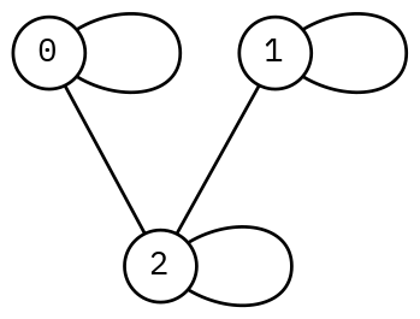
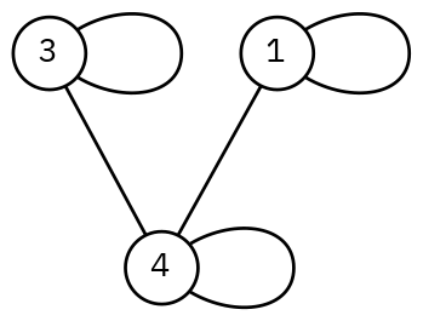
  graph {
    fontname="IBM Plex Mono"
    nodesep=0.4
    ranksep=0.6
    splines=true
    node [color=black fillcolor=white fixedsize=true fontcolor=black fontname="IBM Plex Mono" fontsize=10 shape=circle style=filled]
    edge [fontname="IBM Plex Mono"]
-   0 [height=0.3 width=0.3]
-   2 [height=0.3 width=0.3]
+   0 [height=0.3 width=0.3 label=3]
+   2 [height=0.3 width=0.3 label=4]
    1 [height=0.3 width=0.3]
    0 -- 0
    0 -- 2
    2 -- 2
    1 -- 2
    1 -- 1
  }
